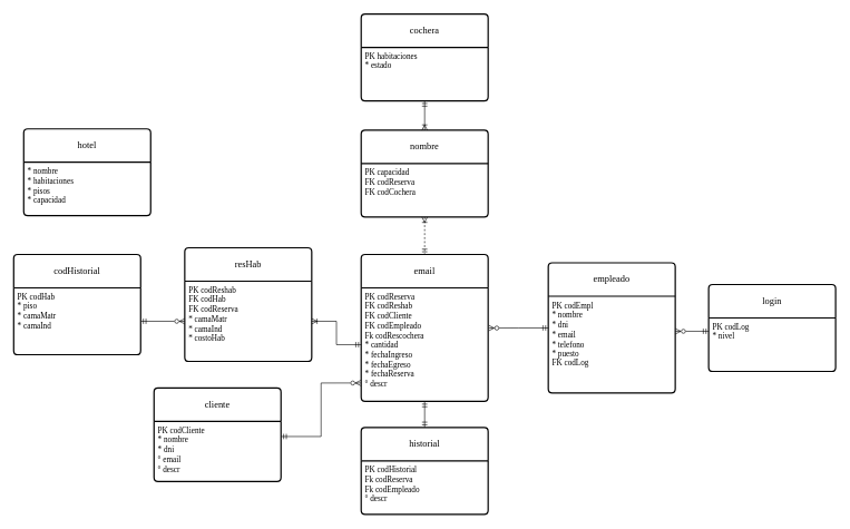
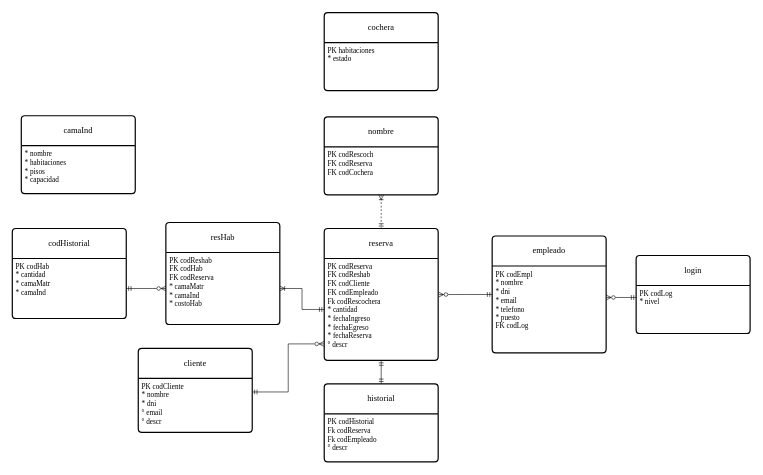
  <mxCell id="0" />
  <mxCell id="1" parent="0" />
- <mxCell id="2" value="email" style="swimlane;childLayout=stackLayout;horizontal=1;startSize=50;horizontalStack=0;rounded=1;fontSize=14;fontStyle=0;strokeWidth=2;resizeParent=0;resizeLast=1;shadow=0;dashed=0;align=center;arcSize=4;whiteSpace=wrap;html=1;fontFamily=Ubuntu Mono;fontSource=https%3A%2F%2Ffonts.googleapis.com%2Fcss%3Ffamily%3DUbuntu%2BMono;" vertex="1" parent="1"><mxGeometry x="540" y="380" width="190" height="220" as="geometry" /></mxCell>
+ <mxCell id="2" value="reserva" style="swimlane;childLayout=stackLayout;horizontal=1;startSize=50;horizontalStack=0;rounded=1;fontSize=14;fontStyle=0;strokeWidth=2;resizeParent=0;resizeLast=1;shadow=0;dashed=0;align=center;arcSize=4;whiteSpace=wrap;html=1;fontFamily=Ubuntu Mono;fontSource=https%3A%2F%2Ffonts.googleapis.com%2Fcss%3Ffamily%3DUbuntu%2BMono;" vertex="1" parent="1"><mxGeometry x="540" y="380" width="190" height="220" as="geometry" /></mxCell>
  <mxCell id="3" value="PK codReserva&lt;div&gt;FK codReshab&lt;/div&gt;&lt;div&gt;FK codCliente&lt;/div&gt;&lt;div&gt;FK codEmpleado&lt;/div&gt;&lt;div&gt;Fk codRescochera&lt;/div&gt;&lt;div&gt;* cantidad&lt;/div&gt;&lt;div&gt;* fechaIngreso&lt;/div&gt;&lt;div&gt;* fechaEgreso&lt;/div&gt;&lt;div&gt;* fechaReserva&lt;/div&gt;&lt;div&gt;° descr&lt;/div&gt;&lt;div&gt;&lt;br&gt;&lt;/div&gt;" style="align=left;strokeColor=none;fillColor=none;spacingLeft=4;fontSize=12;verticalAlign=top;resizable=0;rotatable=0;part=1;html=1;fontFamily=Ubuntu Mono;fontSource=https%3A%2F%2Ffonts.googleapis.com%2Fcss%3Ffamily%3DUbuntu%2BMono;" vertex="1" parent="2"><mxGeometry y="50" width="190" height="170" as="geometry" /></mxCell>
  <mxCell id="4" value="historial" style="swimlane;childLayout=stackLayout;horizontal=1;startSize=50;horizontalStack=0;rounded=1;fontSize=14;fontStyle=0;strokeWidth=2;resizeParent=0;resizeLast=1;shadow=0;dashed=0;align=center;arcSize=4;whiteSpace=wrap;html=1;fontFamily=Ubuntu Mono;fontSource=https%3A%2F%2Ffonts.googleapis.com%2Fcss%3Ffamily%3DUbuntu%2BMono;" vertex="1" parent="1"><mxGeometry x="540" y="639" width="190" height="130" as="geometry" /></mxCell>
  <mxCell id="5" value="PK codHistorial&lt;div&gt;Fk codReserva&lt;/div&gt;&lt;div&gt;Fk codEmpleado&lt;/div&gt;&lt;div&gt;° descr&lt;/div&gt;" style="align=left;strokeColor=none;fillColor=none;spacingLeft=4;fontSize=12;verticalAlign=top;resizable=0;rotatable=0;part=1;html=1;fontFamily=Ubuntu Mono;fontSource=https%3A%2F%2Ffonts.googleapis.com%2Fcss%3Ffamily%3DUbuntu%2BMono;" vertex="1" parent="4"><mxGeometry y="50" width="190" height="80" as="geometry" /></mxCell>
  <mxCell id="6" value="codHistorial" style="swimlane;childLayout=stackLayout;horizontal=1;startSize=50;horizontalStack=0;rounded=1;fontSize=14;fontStyle=0;strokeWidth=2;resizeParent=0;resizeLast=1;shadow=0;dashed=0;align=center;arcSize=4;whiteSpace=wrap;html=1;fontFamily=Ubuntu Mono;fontSource=https%3A%2F%2Ffonts.googleapis.com%2Fcss%3Ffamily%3DUbuntu%2BMono;" vertex="1" parent="1"><mxGeometry x="20" y="380" width="190" height="150" as="geometry" /></mxCell>
- <mxCell id="7" value="PK codHab&lt;div&gt;* piso&lt;/div&gt;&lt;div&gt;* camaMatr&lt;/div&gt;&lt;div&gt;* camaInd&lt;/div&gt;&lt;div&gt;&lt;br&gt;&lt;/div&gt;&lt;div&gt;&lt;br&gt;&lt;/div&gt;" style="align=left;strokeColor=none;fillColor=none;spacingLeft=4;fontSize=12;verticalAlign=top;resizable=0;rotatable=0;part=1;html=1;fontFamily=Ubuntu Mono;fontSource=https%3A%2F%2Ffonts.googleapis.com%2Fcss%3Ffamily%3DUbuntu%2BMono;" vertex="1" parent="6"><mxGeometry y="50" width="190" height="100" as="geometry" /></mxCell>
+ <mxCell id="7" value="PK codHab&lt;div&gt;* cantidad&lt;/div&gt;&lt;div&gt;* camaMatr&lt;/div&gt;&lt;div&gt;* camaInd&lt;/div&gt;&lt;div&gt;&lt;br&gt;&lt;/div&gt;&lt;div&gt;&lt;br&gt;&lt;/div&gt;" style="align=left;strokeColor=none;fillColor=none;spacingLeft=4;fontSize=12;verticalAlign=top;resizable=0;rotatable=0;part=1;html=1;fontFamily=Ubuntu Mono;fontSource=https%3A%2F%2Ffonts.googleapis.com%2Fcss%3Ffamily%3DUbuntu%2BMono;" vertex="1" parent="6"><mxGeometry y="50" width="190" height="100" as="geometry" /></mxCell>
  <mxCell id="8" value="cochera" style="swimlane;childLayout=stackLayout;horizontal=1;startSize=50;horizontalStack=0;rounded=1;fontSize=14;fontStyle=0;strokeWidth=2;resizeParent=0;resizeLast=1;shadow=0;dashed=0;align=center;arcSize=4;whiteSpace=wrap;html=1;fontFamily=Ubuntu Mono;fontSource=https%3A%2F%2Ffonts.googleapis.com%2Fcss%3Ffamily%3DUbuntu%2BMono;" vertex="1" parent="1"><mxGeometry x="540" y="20" width="190" height="130" as="geometry" /></mxCell>
  <mxCell id="9" value="PK habitaciones&lt;br&gt;* estado" style="align=left;strokeColor=none;fillColor=none;spacingLeft=4;fontSize=12;verticalAlign=top;resizable=0;rotatable=0;part=1;html=1;fontFamily=Ubuntu Mono;fontSource=https%3A%2F%2Ffonts.googleapis.com%2Fcss%3Ffamily%3DUbuntu%2BMono;" vertex="1" parent="8"><mxGeometry y="50" width="190" height="80" as="geometry" /></mxCell>
  <mxCell id="10" value="cliente" style="swimlane;childLayout=stackLayout;horizontal=1;startSize=50;horizontalStack=0;rounded=1;fontSize=14;fontStyle=0;strokeWidth=2;resizeParent=0;resizeLast=1;shadow=0;dashed=0;align=center;arcSize=4;whiteSpace=wrap;html=1;fontFamily=Ubuntu Mono;fontSource=https%3A%2F%2Ffonts.googleapis.com%2Fcss%3Ffamily%3DUbuntu%2BMono;" vertex="1" parent="1"><mxGeometry x="230" y="580" width="190" height="140" as="geometry" /></mxCell>
  <mxCell id="11" value="&lt;div&gt;PK codCliente&lt;/div&gt;&lt;div&gt;* nombre&lt;/div&gt;&lt;div&gt;* dni&lt;/div&gt;&lt;div&gt;° email&lt;/div&gt;&lt;div&gt;° descr&lt;/div&gt;" style="align=left;strokeColor=none;fillColor=none;spacingLeft=4;fontSize=12;verticalAlign=top;resizable=0;rotatable=0;part=1;html=1;fontFamily=Ubuntu Mono;fontSource=https%3A%2F%2Ffonts.googleapis.com%2Fcss%3Ffamily%3DUbuntu%2BMono;" vertex="1" parent="10"><mxGeometry y="50" width="190" height="90" as="geometry" /></mxCell>
  <mxCell id="12" value="empleado" style="swimlane;childLayout=stackLayout;horizontal=1;startSize=50;horizontalStack=0;rounded=1;fontSize=14;fontStyle=0;strokeWidth=2;resizeParent=0;resizeLast=1;shadow=0;dashed=0;align=center;arcSize=4;whiteSpace=wrap;html=1;fontFamily=Ubuntu Mono;fontSource=https%3A%2F%2Ffonts.googleapis.com%2Fcss%3Ffamily%3DUbuntu%2BMono;" vertex="1" parent="1"><mxGeometry x="820" y="392.5" width="190" height="195" as="geometry" /></mxCell>
  <mxCell id="13" value="&lt;div&gt;PK codEmpl&lt;/div&gt;&lt;div&gt;* nombre&lt;/div&gt;&lt;div&gt;* dni&lt;/div&gt;&lt;div&gt;* email&lt;/div&gt;&lt;div&gt;* telefono&lt;/div&gt;&lt;div&gt;* puesto&lt;/div&gt;&lt;div&gt;FK codLog&lt;/div&gt;" style="align=left;strokeColor=none;fillColor=none;spacingLeft=4;fontSize=12;verticalAlign=top;resizable=0;rotatable=0;part=1;html=1;fontFamily=Ubuntu Mono;fontSource=https%3A%2F%2Ffonts.googleapis.com%2Fcss%3Ffamily%3DUbuntu%2BMono;" vertex="1" parent="12"><mxGeometry y="50" width="190" height="145" as="geometry" /></mxCell>
- <mxCell id="14" value="hotel" style="swimlane;childLayout=stackLayout;horizontal=1;startSize=50;horizontalStack=0;rounded=1;fontSize=14;fontStyle=0;strokeWidth=2;resizeParent=0;resizeLast=1;shadow=0;dashed=0;align=center;arcSize=4;whiteSpace=wrap;html=1;fontFamily=Ubuntu Mono;fontSource=https%3A%2F%2Ffonts.googleapis.com%2Fcss%3Ffamily%3DUbuntu%2BMono;" vertex="1" parent="1"><mxGeometry x="35" y="192" width="190" height="130" as="geometry" /></mxCell>
+ <mxCell id="14" value="camaInd" style="swimlane;childLayout=stackLayout;horizontal=1;startSize=50;horizontalStack=0;rounded=1;fontSize=14;fontStyle=0;strokeWidth=2;resizeParent=0;resizeLast=1;shadow=0;dashed=0;align=center;arcSize=4;whiteSpace=wrap;html=1;fontFamily=Ubuntu Mono;fontSource=https%3A%2F%2Ffonts.googleapis.com%2Fcss%3Ffamily%3DUbuntu%2BMono;" vertex="1" parent="1"><mxGeometry x="35" y="192" width="190" height="130" as="geometry" /></mxCell>
  <mxCell id="15" value="* nombre&lt;div&gt;* habitaciones&lt;/div&gt;&lt;div&gt;* pisos&lt;/div&gt;&lt;div&gt;* capacidad&lt;/div&gt;" style="align=left;strokeColor=none;fillColor=none;spacingLeft=4;fontSize=12;verticalAlign=top;resizable=0;rotatable=0;part=1;html=1;fontFamily=Ubuntu Mono;fontSource=https%3A%2F%2Ffonts.googleapis.com%2Fcss%3Ffamily%3DUbuntu%2BMono;" vertex="1" parent="14"><mxGeometry y="50" width="190" height="80" as="geometry" /></mxCell>
  <mxCell id="16" style="edgeStyle=orthogonalEdgeStyle;rounded=0;orthogonalLoop=1;jettySize=auto;html=1;exitX=0;exitY=0.5;exitDx=0;exitDy=0;entryX=1.005;entryY=0.354;entryDx=0;entryDy=0;entryPerimeter=0;endArrow=ERzeroToMany;endFill=0;startArrow=ERmandOne;startFill=0;" edge="1" parent="1" source="12" target="3"><mxGeometry relative="1" as="geometry" /></mxCell>
  <mxCell id="17" style="edgeStyle=orthogonalEdgeStyle;rounded=0;orthogonalLoop=1;jettySize=auto;html=1;exitX=1;exitY=0.25;exitDx=0;exitDy=0;entryX=-0.003;entryY=0.367;entryDx=0;entryDy=0;entryPerimeter=0;endArrow=ERzeroToMany;endFill=0;startArrow=ERmandOne;startFill=0;" edge="1" parent="1" source="11"><mxGeometry relative="1" as="geometry"><mxPoint x="539.43" y="572.39" as="targetPoint" /><Array as="points"><mxPoint x="480" y="653" /><mxPoint x="480" y="572" /></Array></mxGeometry></mxCell>
  <mxCell id="18" style="edgeStyle=orthogonalEdgeStyle;rounded=0;orthogonalLoop=1;jettySize=auto;html=1;exitX=0.5;exitY=1;exitDx=0;exitDy=0;entryX=0.5;entryY=0;entryDx=0;entryDy=0;endArrow=ERmandOne;endFill=0;startArrow=ERmandOne;startFill=0;" edge="1" parent="1" source="3" target="4"><mxGeometry relative="1" as="geometry" /></mxCell>
  <mxCell id="19" value="login" style="swimlane;childLayout=stackLayout;horizontal=1;startSize=50;horizontalStack=0;rounded=1;fontSize=14;fontStyle=0;strokeWidth=2;resizeParent=0;resizeLast=1;shadow=0;dashed=0;align=center;arcSize=4;whiteSpace=wrap;html=1;fontFamily=Ubuntu Mono;fontSource=https%3A%2F%2Ffonts.googleapis.com%2Fcss%3Ffamily%3DUbuntu%2BMono;" vertex="1" parent="1"><mxGeometry x="1060" y="425" width="190" height="130" as="geometry" /></mxCell>
  <mxCell id="20" value="PK codLog&lt;div&gt;* nivel&lt;/div&gt;&lt;div&gt;&lt;br&gt;&lt;/div&gt;&lt;div&gt;&lt;br&gt;&lt;/div&gt;&lt;div&gt;&lt;br&gt;&lt;/div&gt;&lt;div&gt;&lt;br&gt;&lt;/div&gt;" style="align=left;strokeColor=none;fillColor=none;spacingLeft=4;fontSize=12;verticalAlign=top;resizable=0;rotatable=0;part=1;html=1;fontFamily=Ubuntu Mono;fontSource=https%3A%2F%2Ffonts.googleapis.com%2Fcss%3Ffamily%3DUbuntu%2BMono;" vertex="1" parent="19"><mxGeometry y="50" width="190" height="80" as="geometry" /></mxCell>
  <mxCell id="21" style="edgeStyle=orthogonalEdgeStyle;rounded=0;orthogonalLoop=1;jettySize=auto;html=1;exitX=0;exitY=0.25;exitDx=0;exitDy=0;entryX=1.001;entryY=0.362;entryDx=0;entryDy=0;entryPerimeter=0;startArrow=ERmandOne;startFill=0;endArrow=ERzeroToMany;endFill=0;" edge="1" parent="1" source="20" target="13"><mxGeometry relative="1" as="geometry" /></mxCell>
  <mxCell id="22" value="resHab" style="swimlane;childLayout=stackLayout;horizontal=1;startSize=50;horizontalStack=0;rounded=1;fontSize=14;fontStyle=0;strokeWidth=2;resizeParent=0;resizeLast=1;shadow=0;dashed=0;align=center;arcSize=4;whiteSpace=wrap;html=1;fontFamily=Ubuntu Mono;fontSource=https%3A%2F%2Ffonts.googleapis.com%2Fcss%3Ffamily%3DUbuntu%2BMono;" vertex="1" parent="1"><mxGeometry x="276" y="370" width="190" height="170" as="geometry" /></mxCell>
  <mxCell id="23" value="PK codReshab&lt;br&gt;FK codHab&lt;br&gt;FK codReserva&lt;br&gt;&lt;div style=&quot;border-color: var(--border-color);&quot;&gt;* camaMatr&lt;/div&gt;&lt;div style=&quot;border-color: var(--border-color);&quot;&gt;* camaInd&lt;/div&gt;&lt;div style=&quot;border-color: var(--border-color);&quot;&gt;* costoHab&lt;/div&gt;" style="align=left;strokeColor=none;fillColor=none;spacingLeft=4;fontSize=12;verticalAlign=top;resizable=0;rotatable=0;part=1;html=1;fontFamily=Ubuntu Mono;fontSource=https%3A%2F%2Ffonts.googleapis.com%2Fcss%3Ffamily%3DUbuntu%2BMono;" vertex="1" parent="22"><mxGeometry y="50" width="190" height="120" as="geometry" /></mxCell>
  <mxCell id="24" value="" style="edgeStyle=orthogonalEdgeStyle;rounded=0;orthogonalLoop=1;jettySize=auto;html=1;endArrow=ERzeroToMany;endFill=0;startArrow=ERmandOne;startFill=0;" edge="1" parent="1" source="7" target="23"><mxGeometry relative="1" as="geometry" /></mxCell>
  <mxCell id="25" value="" style="edgeStyle=orthogonalEdgeStyle;rounded=0;orthogonalLoop=1;jettySize=auto;html=1;endArrow=ERmandOne;endFill=0;startArrow=ERoneToMany;startFill=0;" edge="1" parent="1" source="23" target="3"><mxGeometry relative="1" as="geometry" /></mxCell>
  <mxCell id="26" value="nombre" style="swimlane;childLayout=stackLayout;horizontal=1;startSize=50;horizontalStack=0;rounded=1;fontSize=14;fontStyle=0;strokeWidth=2;resizeParent=0;resizeLast=1;shadow=0;dashed=0;align=center;arcSize=4;whiteSpace=wrap;html=1;fontFamily=Ubuntu Mono;fontSource=https%3A%2F%2Ffonts.googleapis.com%2Fcss%3Ffamily%3DUbuntu%2BMono;" vertex="1" parent="1"><mxGeometry x="540" y="194" width="190" height="130" as="geometry" /></mxCell>
- <mxCell id="27" value="PK capacidad&lt;br&gt;FK codReserva&lt;br&gt;FK codCochera&lt;br&gt;&lt;br&gt;" style="align=left;strokeColor=none;fillColor=none;spacingLeft=4;fontSize=12;verticalAlign=top;resizable=0;rotatable=0;part=1;html=1;fontFamily=Ubuntu Mono;fontSource=https%3A%2F%2Ffonts.googleapis.com%2Fcss%3Ffamily%3DUbuntu%2BMono;" vertex="1" parent="26"><mxGeometry y="50" width="190" height="80" as="geometry" /></mxCell>
- <mxCell id="28" style="edgeStyle=orthogonalEdgeStyle;rounded=0;orthogonalLoop=1;jettySize=auto;html=1;exitX=0.5;exitY=1;exitDx=0;exitDy=0;entryX=0.5;entryY=0;entryDx=0;entryDy=0;endArrow=ERoneToMany;endFill=0;startArrow=ERmandOne;startFill=0;" edge="1" parent="1" source="9" target="26"><mxGeometry relative="1" as="geometry" /></mxCell>
+ <mxCell id="27" value="PK codRescoch&lt;br&gt;FK codReserva&lt;br&gt;FK codCochera&lt;br&gt;&lt;br&gt;" style="align=left;strokeColor=none;fillColor=none;spacingLeft=4;fontSize=12;verticalAlign=top;resizable=0;rotatable=0;part=1;html=1;fontFamily=Ubuntu Mono;fontSource=https%3A%2F%2Ffonts.googleapis.com%2Fcss%3Ffamily%3DUbuntu%2BMono;" vertex="1" parent="26"><mxGeometry y="50" width="190" height="80" as="geometry" /></mxCell>
  <mxCell id="29" style="edgeStyle=orthogonalEdgeStyle;rounded=0;orthogonalLoop=1;jettySize=auto;html=1;exitX=0.5;exitY=1;exitDx=0;exitDy=0;entryX=0.5;entryY=0;entryDx=0;entryDy=0;endArrow=ERmandOne;endFill=0;startArrow=ERoneToMany;startFill=0;dashed=1;" edge="1" parent="1" source="27" target="2"><mxGeometry relative="1" as="geometry" /></mxCell>
